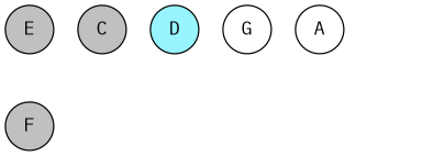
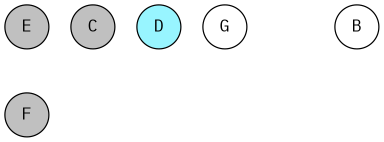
  graph {
    fontname="IBM Plex Mono"
    mindist=.1
    node [fillcolor=gray fontname="IBM Plex Mono" margin=0 shape=circle style=filled]
    edge [fontname="IBM Plex Mono" style=invis]
    E
    F
    C
    D [fillcolor=cadetblue1]
    G [fillcolor=white]
-   A [fillcolor=white]
+   B [fillcolor=white]
    subgraph sub_1 {
      E
      F
    }
    E -- F
    F -- F
  }
